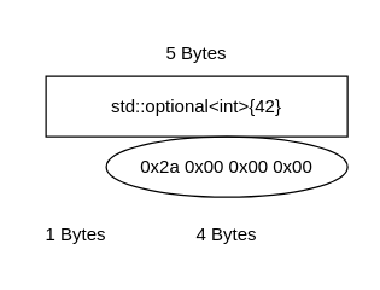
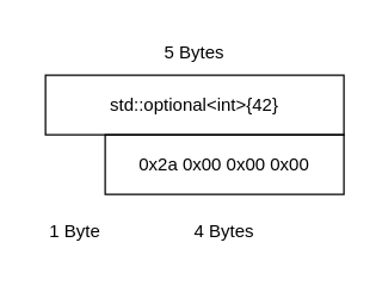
  <mxCell id="0" />
  <mxCell id="1" parent="0" />
  <mxCell id="2" value="std::optional&amp;lt;int&amp;gt;{42}" style="rounded=0;whiteSpace=wrap;html=1;fillColor=none;" vertex="1" parent="1"><mxGeometry x="30" y="50" width="200" height="40" as="geometry" /></mxCell>
  <mxCell id="3" value="5 Bytes" style="text;html=1;strokeColor=none;fillColor=none;align=center;verticalAlign=middle;whiteSpace=wrap;rounded=0;" vertex="1" parent="1"><mxGeometry x="100" y="20" width="60" height="30" as="geometry" /></mxCell>
- <mxCell id="4" value="0x2a 0x00 0x00 0x00" style="ellipse;whiteSpace=wrap;html=1;fillColor=none;" vertex="1" parent="1"><mxGeometry x="70" y="90" width="160" height="40" as="geometry" /></mxCell>
+ <mxCell id="4" value="0x2a 0x00 0x00 0x00" style="rounded=0;whiteSpace=wrap;html=1;fillColor=none;" vertex="1" parent="1"><mxGeometry x="70" y="90" width="160" height="40" as="geometry" /></mxCell>
  <mxCell id="5" value="4 Bytes" style="text;html=1;strokeColor=none;fillColor=none;align=center;verticalAlign=middle;whiteSpace=wrap;rounded=0;" vertex="1" parent="1"><mxGeometry x="120" y="140" width="60" height="30" as="geometry" /></mxCell>
- <mxCell id="6" value="1 Bytes" style="text;html=1;strokeColor=none;fillColor=none;align=center;verticalAlign=middle;whiteSpace=wrap;rounded=0;" vertex="1" parent="1"><mxGeometry x="20" y="140" width="60" height="30" as="geometry" /></mxCell>
+ <mxCell id="6" value="1 Byte" style="text;html=1;strokeColor=none;fillColor=none;align=center;verticalAlign=middle;whiteSpace=wrap;rounded=0;" vertex="1" parent="1"><mxGeometry x="20" y="140" width="60" height="30" as="geometry" /></mxCell>
